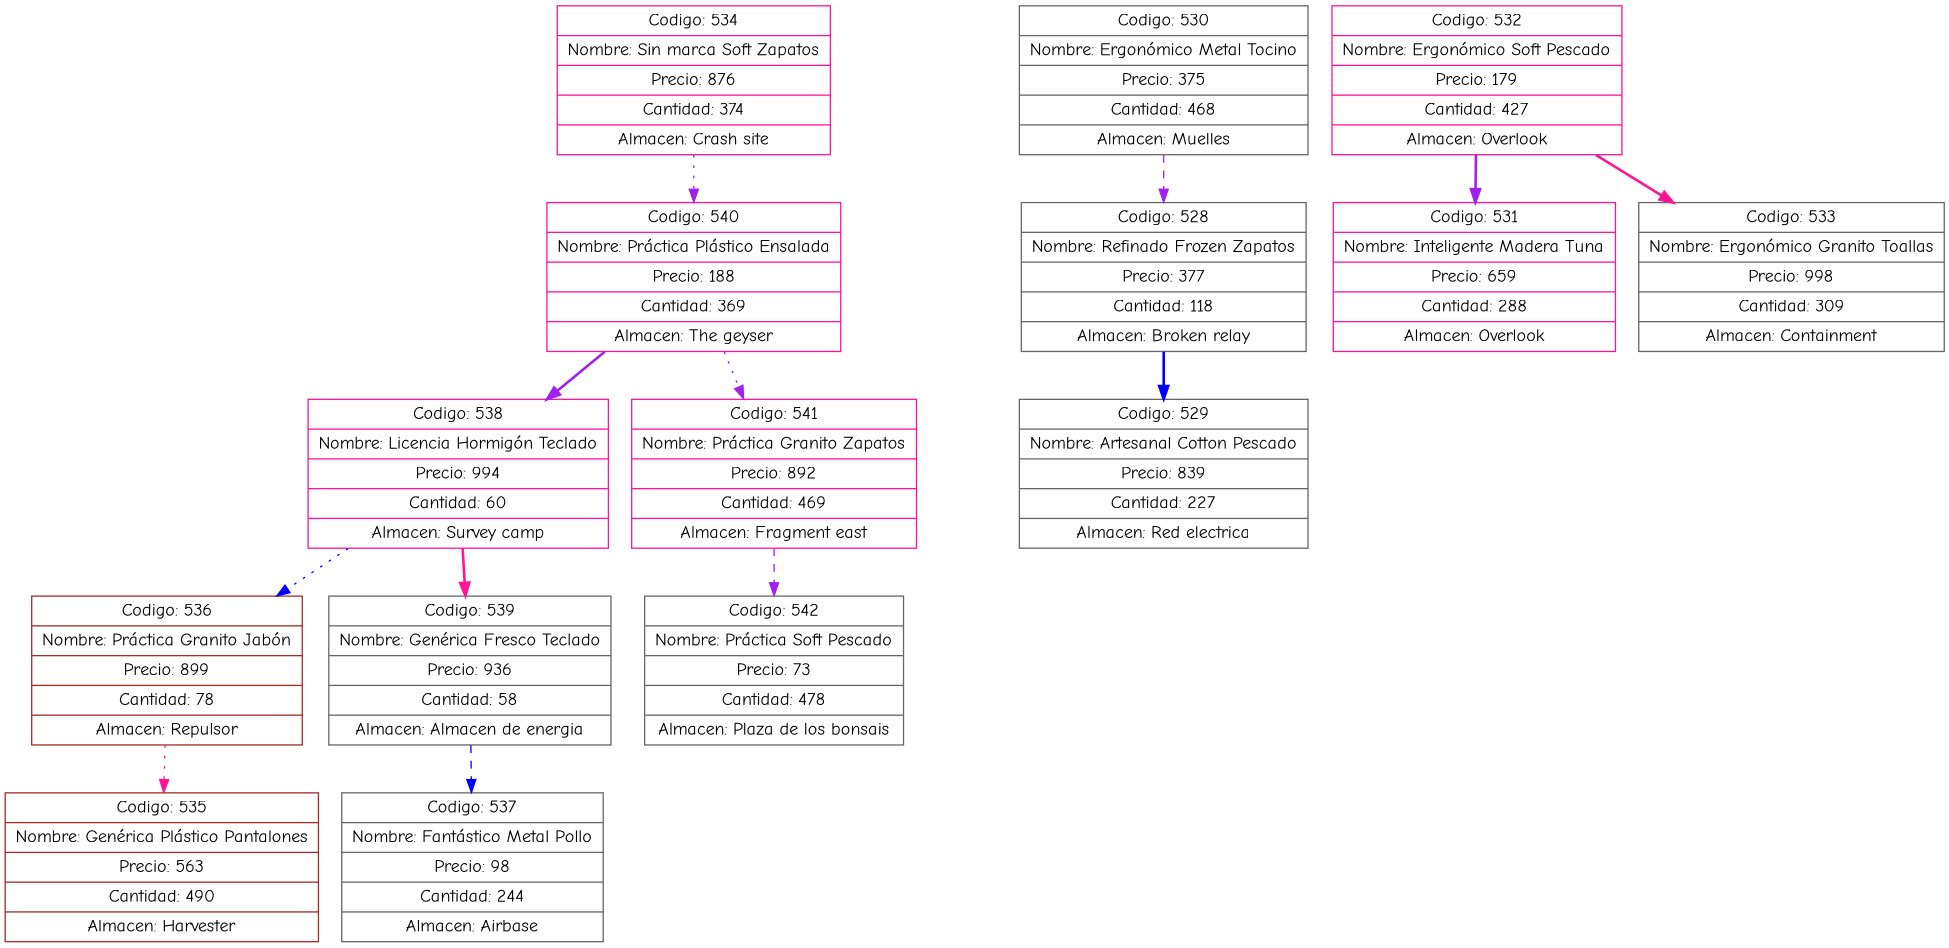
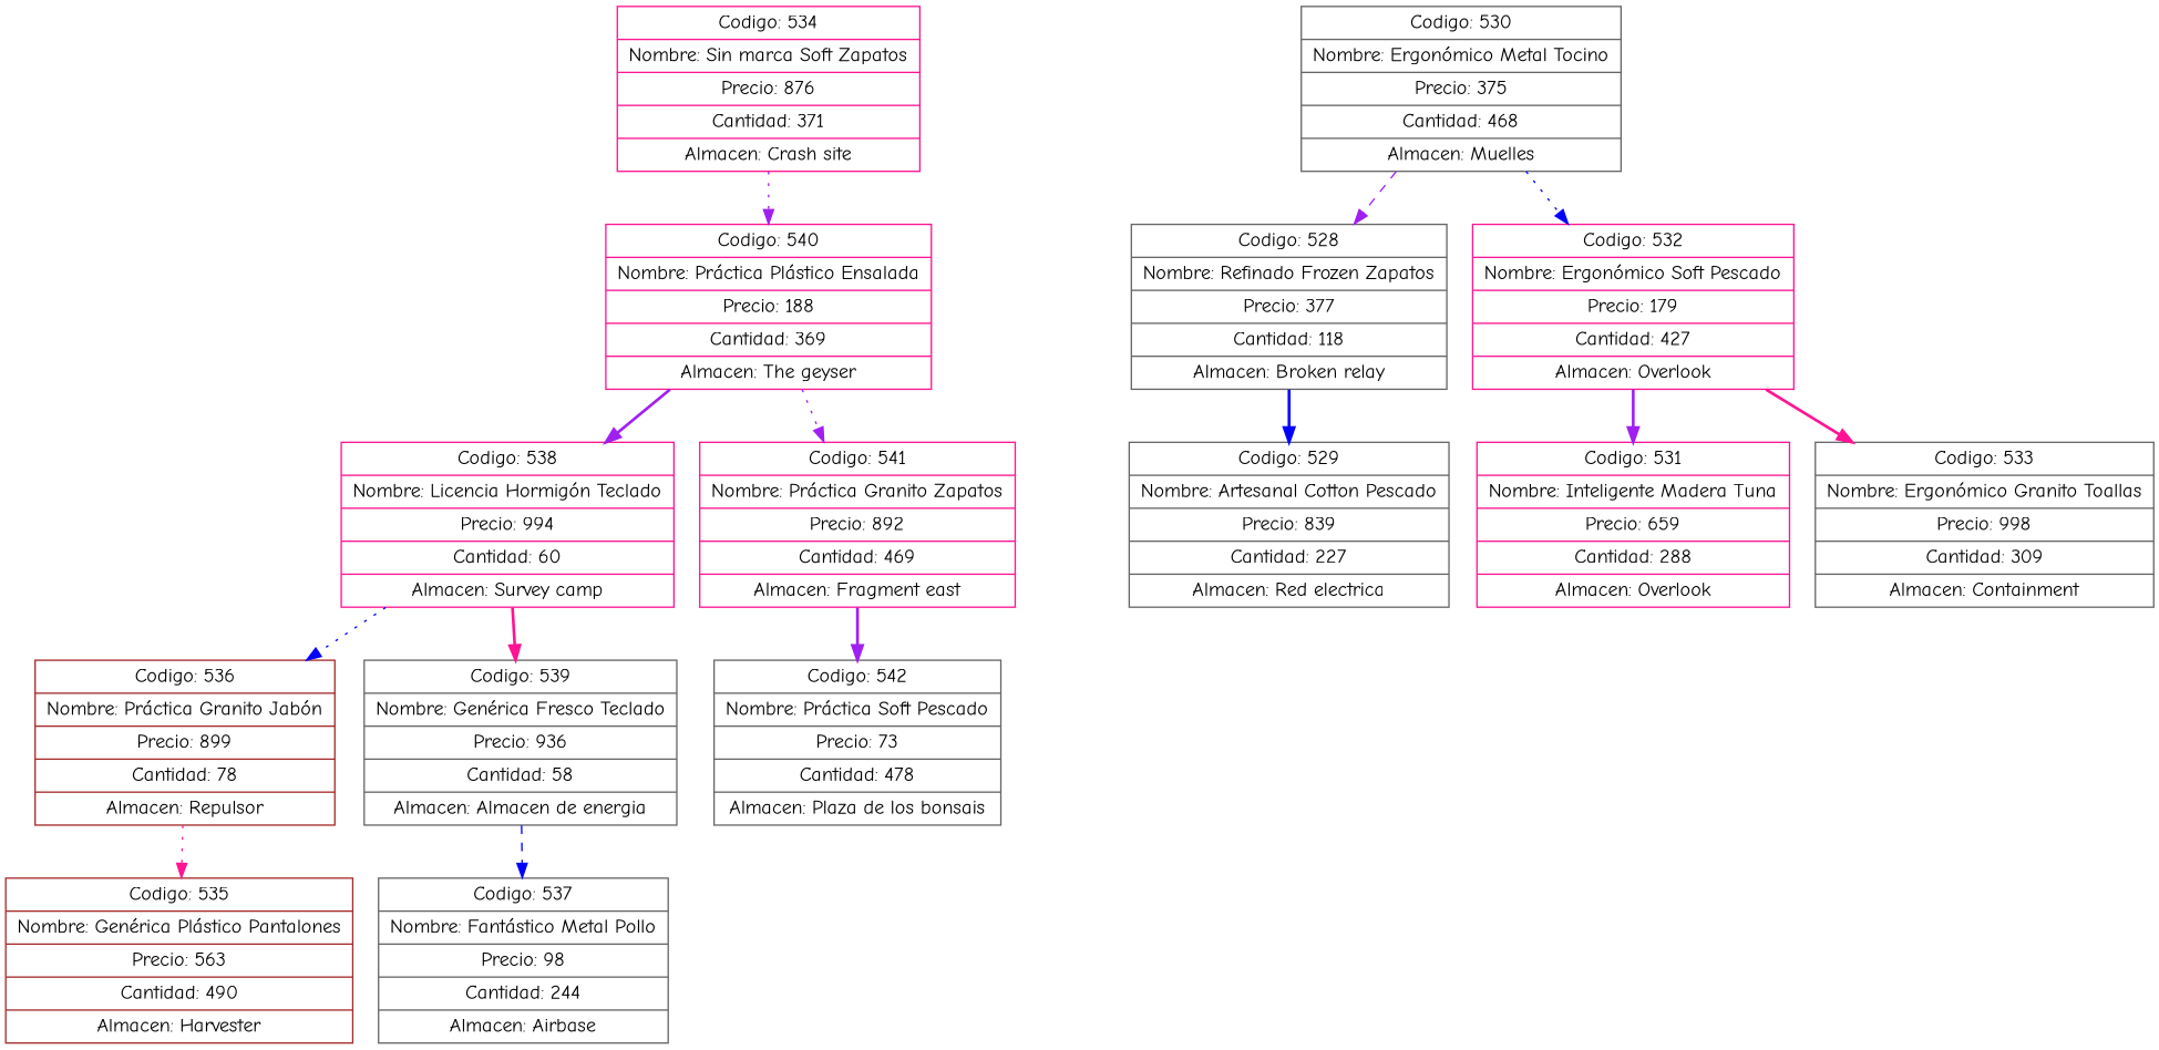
  digraph {
    fontname="Comic Neue"
    node [color=gray40 fontname="Comic Neue" shape=record]
    edge [color=purple fontname="Comic Neue" style=bold]
-   n1 [color=deeppink label="{ Codigo: 534 | Nombre: Sin marca Soft Zapatos | Precio: 876 | Cantidad: 374 | Almacen: Crash site}"]
+   n1 [color=deeppink label="{ Codigo: 534 | Nombre: Sin marca Soft Zapatos | Precio: 876 | Cantidad: 371 | Almacen: Crash site}"]
    n2 [color=deeppink label="{ Codigo: 540 | Nombre: Práctica Plástico Ensalada | Precio: 188 | Cantidad: 369 | Almacen: The geyser}"]
    n3 [label="{ Codigo: 530 | Nombre: Ergonómico Metal Tocino | Precio: 375 | Cantidad: 468 | Almacen: Muelles}"]
    n4 [label="{ Codigo: 528 | Nombre: Refinado Frozen Zapatos | Precio: 377 | Cantidad: 118 | Almacen: Broken relay}"]
    n5 [color=deeppink label="{ Codigo: 532 | Nombre: Ergonómico Soft Pescado | Precio: 179 | Cantidad: 427 | Almacen: Overlook}"]
    n6 [color=deeppink label="{ Codigo: 538 | Nombre: Licencia Hormigón Teclado | Precio: 994 | Cantidad: 60 | Almacen: Survey camp}"]
    n7 [color=deeppink label="{ Codigo: 541 | Nombre: Práctica Granito Zapatos | Precio: 892 | Cantidad: 469 | Almacen: Fragment east}"]
    n8 [label="{ Codigo: 529 | Nombre: Artesanal Cotton Pescado | Precio: 839 | Cantidad: 227 | Almacen: Red electrica}"]
    n9 [color=deeppink label="{ Codigo: 531 | Nombre: Inteligente Madera Tuna | Precio: 659 | Cantidad: 288 | Almacen: Overlook}"]
    n10 [label="{ Codigo: 533 | Nombre: Ergonómico Granito Toallas | Precio: 998 | Cantidad: 309 | Almacen: Containment}"]
    n11 [color=brown label="{ Codigo: 536 | Nombre: Práctica Granito Jabón | Precio: 899 | Cantidad: 78 | Almacen: Repulsor}"]
    n12 [label="{ Codigo: 539 | Nombre: Genérica Fresco Teclado | Precio: 936 | Cantidad: 58 | Almacen: Almacen de energia}"]
    n13 [label="{ Codigo: 542 | Nombre: Práctica Soft Pescado | Precio: 73 | Cantidad: 478 | Almacen: Plaza de los bonsais}"]
    n14 [color=brown label="{ Codigo: 535 | Nombre: Genérica Plástico Pantalones | Precio: 563 | Cantidad: 490 | Almacen: Harvester}"]
    n15 [label="{ Codigo: 537 | Nombre: Fantástico Metal Pollo | Precio: 98 | Cantidad: 244 | Almacen: Airbase}"]
    n1 -> n2 [style=dotted]
    n2 -> n6
    n2 -> n7 [style=dotted]
    n3 -> n4 [style=dashed]
+   n3 -> n5 [color=blue style=dotted]
    n4 -> n8 [color=blue]
    n5 -> n9
    n5 -> n10 [color=deeppink]
    n6 -> n11 [color=blue style=dotted]
    n6 -> n12 [color=deeppink]
-   n7 -> n13 [style=dashed]
+   n7 -> n13
    n11 -> n14 [color=deeppink style=dotted]
    n12 -> n15 [color=blue style=dashed]
  }
